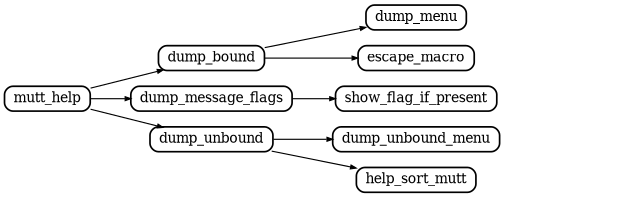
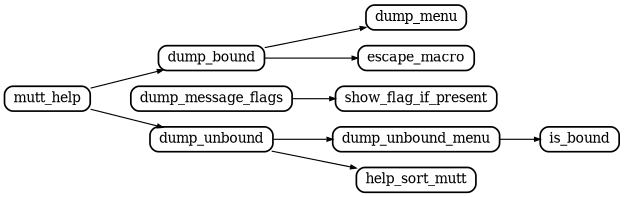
  digraph {
    compound=true
    nodesep=0.2
    rankdir=LR
    ranksep=0.5
    node [color=black fillcolor="#ffffff" fontsize=12 penwidth=1.5 shape=Mrecord style=filled]
    edge [arrowsize=0.5 penwidth=1.0]
    dump_bound [height=0.2]
    dump_menu [height=0.2]
    escape_macro [height=0.2]
    dump_message_flags [height=0.2]
    show_flag_if_present [height=0.2]
    dump_unbound [height=0.2]
    dump_unbound_menu [height=0.2]
    n8 [height=0.2 label=help_sort_mutt]
+   is_bound [height=0.2]
    mutt_help [height=0.2]
    dump_bound -> dump_menu
    dump_bound -> escape_macro
    dump_message_flags -> show_flag_if_present
    dump_unbound -> dump_unbound_menu
    dump_unbound -> n8
+   dump_unbound_menu -> is_bound
    mutt_help -> dump_bound
-   mutt_help -> dump_message_flags
    mutt_help -> dump_unbound
  }
